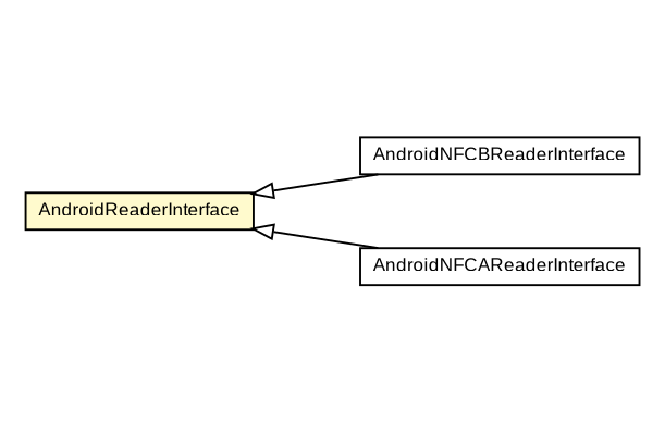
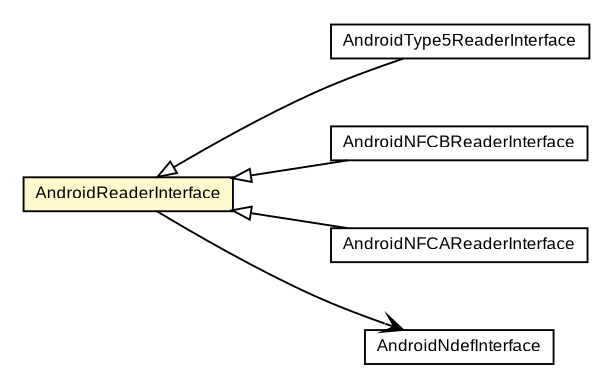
  digraph {
    nodesep=0.25
    rankdir=LR
    ranksep=0.5
    node [fontcolor=black fontname=arial fontsize=9.0 shape=plaintext]
    edge [arrowtail=empty dir=back fontname=arial fontsize=10 headport=p labelfontname=arial labelfontsize=10 tailport=p]
+   n1 [label=<<table title="com.st.st25android.AndroidType5ReaderInterface" border="0" cellborder="1" cellspacing="0" cellpadding="2" port="p" href="./AndroidType5ReaderInterface.html"> 		<tr><td><table border="0" cellspacing="0" cellpadding="1"> <tr><td align="center" balign="center"> AndroidType5ReaderInterface </td></tr> 		</table></td></tr> 		</table>>]
    n2 [label=<<table title="com.st.st25android.AndroidReaderInterface" border="0" cellborder="1" cellspacing="0" cellpadding="2" port="p" bgcolor="lemonChiffon" href="./AndroidReaderInterface.html"> 		<tr><td><table border="0" cellspacing="0" cellpadding="1"> <tr><td align="center" balign="center"> AndroidReaderInterface </td></tr> 		</table></td></tr> 		</table>>]
    n3 [label=<<table title="com.st.st25android.AndroidNFCBReaderInterface" border="0" cellborder="1" cellspacing="0" cellpadding="2" port="p" href="./AndroidNFCBReaderInterface.html"> 		<tr><td><table border="0" cellspacing="0" cellpadding="1"> <tr><td align="center" balign="center"> AndroidNFCBReaderInterface </td></tr> 		</table></td></tr> 		</table>>]
    n4 [label=<<table title="com.st.st25android.AndroidNFCAReaderInterface" border="0" cellborder="1" cellspacing="0" cellpadding="2" port="p" href="./AndroidNFCAReaderInterface.html"> 		<tr><td><table border="0" cellspacing="0" cellpadding="1"> <tr><td align="center" balign="center"> AndroidNFCAReaderInterface </td></tr> 		</table></td></tr> 		</table>>]
+   n5 [label=<<table title="com.st.st25android.AndroidNdefInterface" border="0" cellborder="1" cellspacing="0" cellpadding="2" port="p" href="./AndroidNdefInterface.html"> 		<tr><td><table border="0" cellspacing="0" cellpadding="1"> <tr><td align="center" balign="center"> AndroidNdefInterface </td></tr> 		</table></td></tr> 		</table>>]
+   n2 -> n1
    n2 -> n3
    n2 -> n4
+   n2 -> n5 [arrowhead=open color=black fontcolor=black fontsize=10.0 arrowtail="" dir=""]
  }
